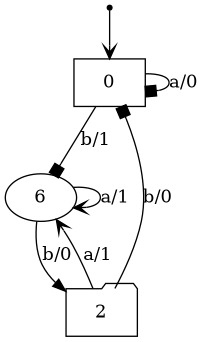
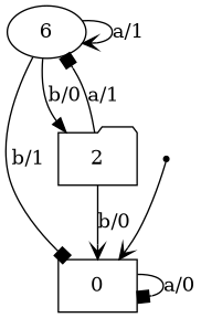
  digraph {
    edge [arrowhead=vee]
    n1 [label=0 shape=box]
    n2 [label=6 shape=ellipse]
    n3 [label=2 shape=folder]
    qi [shape=point]
    n1 -> n1 [arrowhead=box label="a/0"]
-   n1 -> n2 [arrowhead=box label="b/1"]
+   n2 -> n1 [arrowhead=box label="b/1"]
    n2 -> n2 [label="a/1"]
    n2 -> n3 [arrowhead=normal label="b/0"]
-   n3 -> n1 [arrowhead=box label="b/0"]
-   n3 -> n2 [label="a/1"]
+   n3 -> n1 [label="b/0"]
+   n3 -> n2 [arrowhead=box label="a/1"]
    qi -> n1
  }
